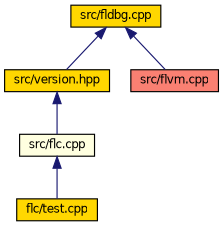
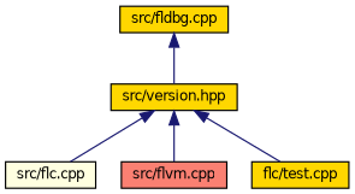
  digraph {
    node [color=black fillcolor=gold fontname=Helvetica fontsize=10 shape=record style=filled]
    edge [color=midnightblue dir=back fontname=Helvetica fontsize=10 labelfontname=Helvetica labelfontsize=10 style=solid]
    n1 [fontcolor=black height=0.2 label="src/version.hpp" width=0.4]
    n2 [fillcolor=lightyellow height=0.2 label="src/flc.cpp" width=0.4]
    n3 [fillcolor=salmon height=0.2 label="src/flvm.cpp" width=0.4]
    n4 [height=0.2 label="flc/test.cpp" width=0.4]
    n5 [height=0.2 label="src/fldbg.cpp" width=0.4]
    n1 -> n2
-   n5 -> n3
-   n2 -> n4
+   n1 -> n3
+   n1 -> n4
    n5 -> n1
  }
